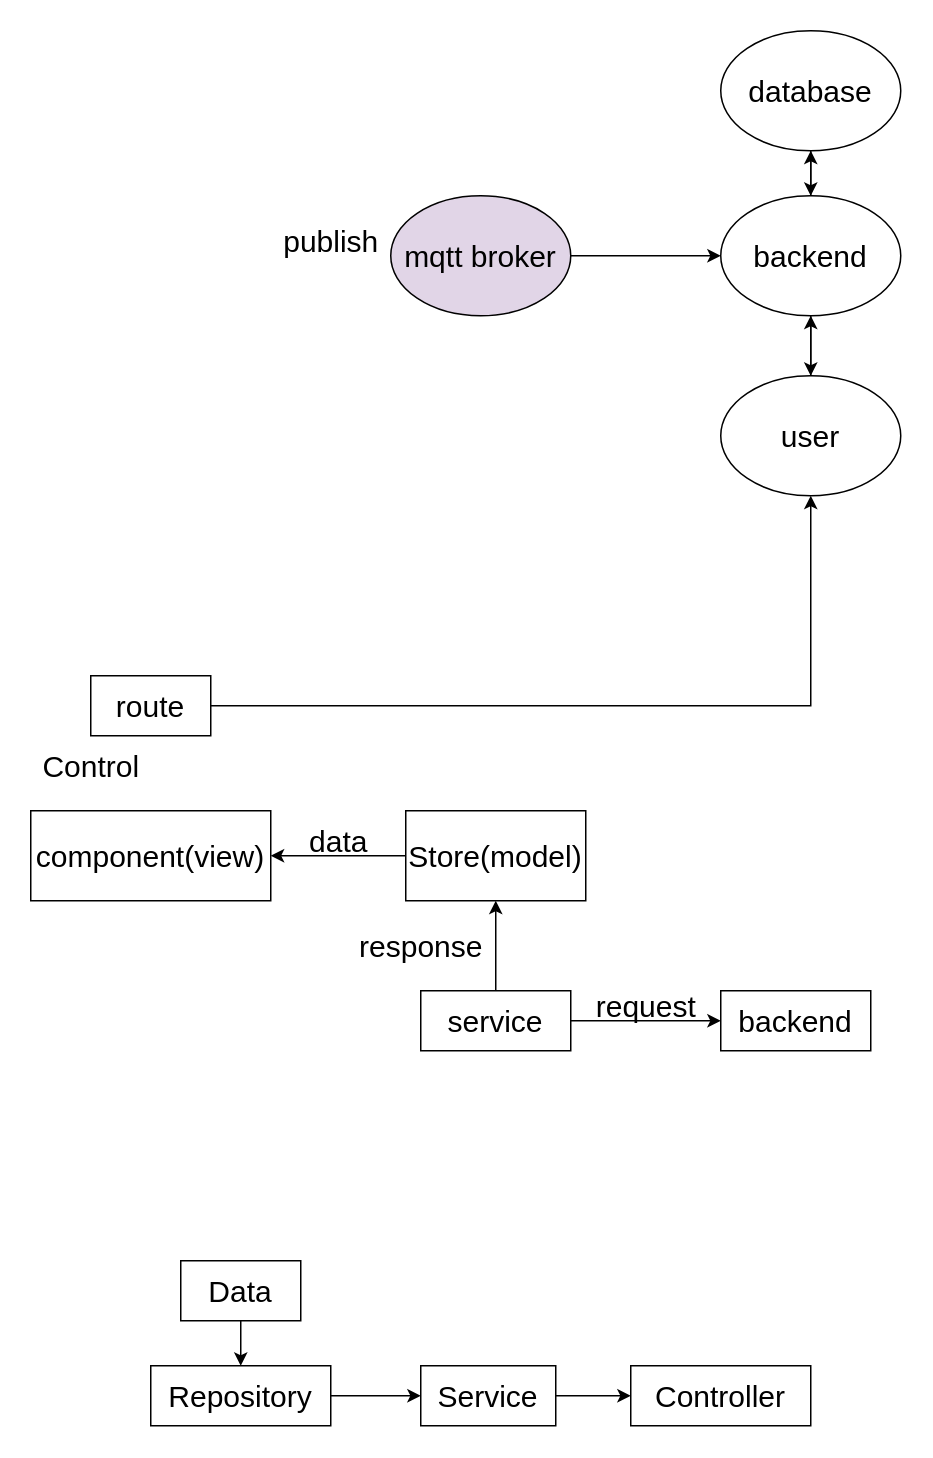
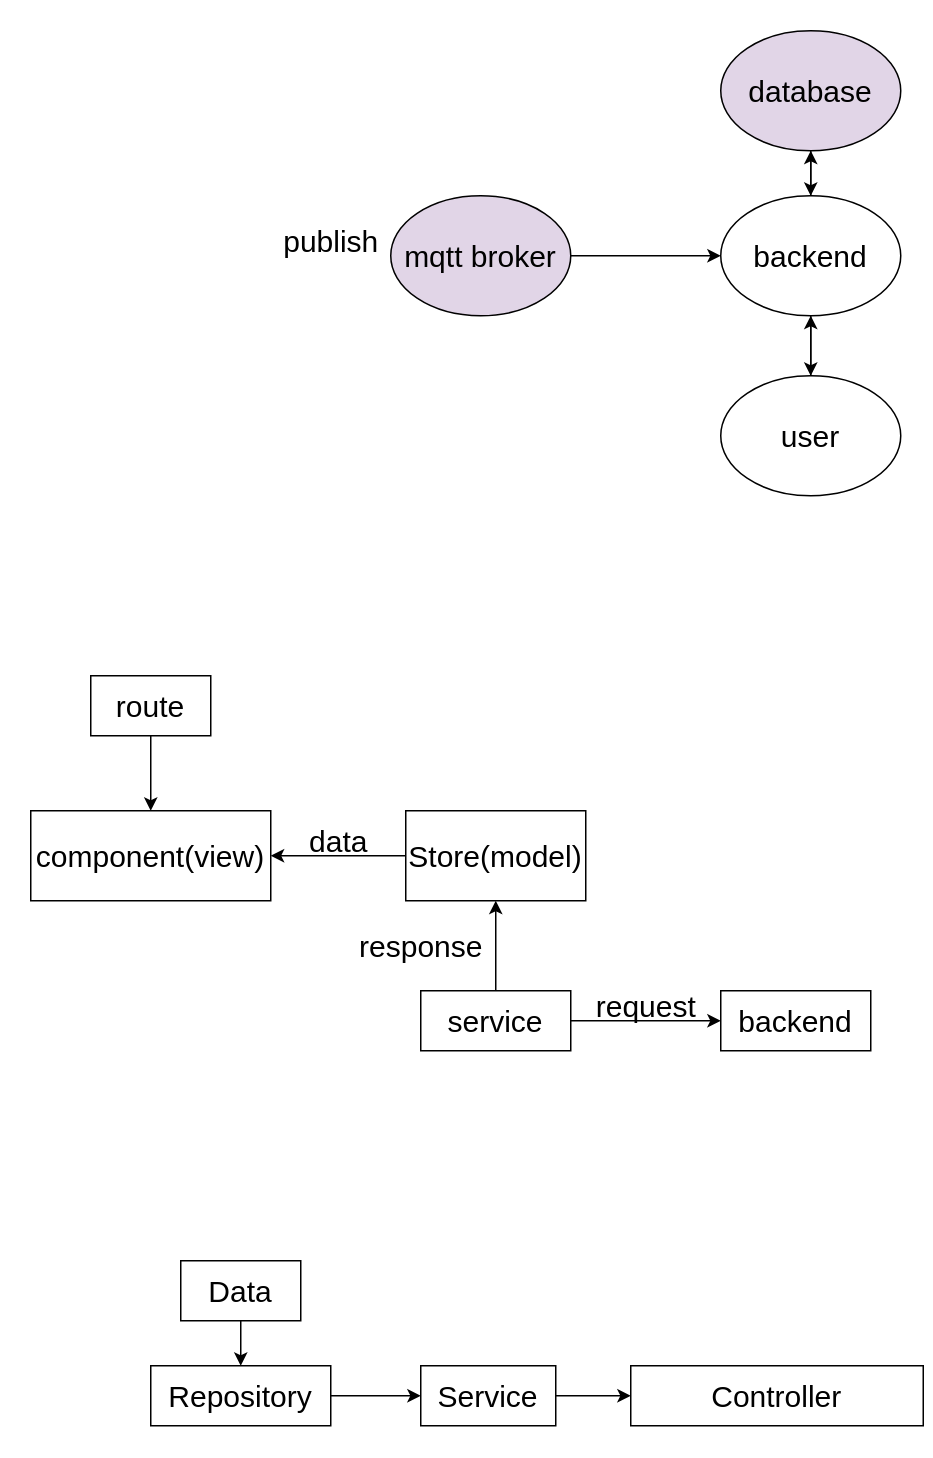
  <mxCell id="0" />
  <mxCell id="1" parent="0" />
  <mxCell id="2" style="edgeStyle=orthogonalEdgeStyle;rounded=0;orthogonalLoop=1;jettySize=auto;html=1;entryX=0;entryY=0.5;entryDx=0;entryDy=0;" edge="1" parent="1" source="3" target="6"><mxGeometry relative="1" as="geometry" /></mxCell>
  <mxCell id="3" value="&lt;font style=&quot;font-size: 20px&quot;&gt;mqtt broker&lt;/font&gt;" style="ellipse;whiteSpace=wrap;html=1;fillColor=#e1d5e7;" vertex="1" parent="1"><mxGeometry x="260" y="130" width="120" height="80" as="geometry" /></mxCell>
  <mxCell id="4" value="" style="edgeStyle=orthogonalEdgeStyle;rounded=0;orthogonalLoop=1;jettySize=auto;html=1;" edge="1" parent="1" source="6" target="8"><mxGeometry relative="1" as="geometry" /></mxCell>
  <mxCell id="5" value="" style="edgeStyle=orthogonalEdgeStyle;rounded=0;orthogonalLoop=1;jettySize=auto;html=1;" edge="1" parent="1" source="6" target="11"><mxGeometry relative="1" as="geometry" /></mxCell>
  <mxCell id="6" value="&lt;font style=&quot;font-size: 20px&quot;&gt;backend&lt;/font&gt;" style="ellipse;whiteSpace=wrap;html=1;" vertex="1" parent="1"><mxGeometry x="480" y="130" width="120" height="80" as="geometry" /></mxCell>
  <mxCell id="7" value="" style="edgeStyle=orthogonalEdgeStyle;rounded=0;orthogonalLoop=1;jettySize=auto;html=1;" edge="1" parent="1" source="8" target="6"><mxGeometry relative="1" as="geometry" /></mxCell>
  <mxCell id="8" value="&lt;font style=&quot;font-size: 20px&quot;&gt;user&lt;/font&gt;" style="ellipse;whiteSpace=wrap;html=1;" vertex="1" parent="1"><mxGeometry x="480" y="250" width="120" height="80" as="geometry" /></mxCell>
  <mxCell id="9" value="&lt;font style=&quot;font-size: 20px&quot;&gt;publish&lt;/font&gt;" style="text;html=1;align=center;verticalAlign=middle;resizable=0;points=[];autosize=1;strokeColor=none;" vertex="1" parent="1"><mxGeometry x="180" y="150" width="80" height="20" as="geometry" /></mxCell>
  <mxCell id="10" value="" style="edgeStyle=orthogonalEdgeStyle;rounded=0;orthogonalLoop=1;jettySize=auto;html=1;" edge="1" parent="1" source="11" target="6"><mxGeometry relative="1" as="geometry" /></mxCell>
- <mxCell id="11" value="&lt;font style=&quot;font-size: 20px&quot;&gt;database&lt;/font&gt;" style="ellipse;whiteSpace=wrap;html=1;" vertex="1" parent="1"><mxGeometry x="480" y="20" width="120" height="80" as="geometry" /></mxCell>
+ <mxCell id="11" value="&lt;font style=&quot;font-size: 20px&quot;&gt;database&lt;/font&gt;" style="ellipse;whiteSpace=wrap;html=1;fillColor=#e1d5e7;" vertex="1" parent="1"><mxGeometry x="480" y="20" width="120" height="80" as="geometry" /></mxCell>
  <mxCell id="12" value="&lt;span style=&quot;font-size: 20px&quot;&gt;component(view)&lt;/span&gt;" style="rounded=0;whiteSpace=wrap;html=1;" vertex="1" parent="1"><mxGeometry x="20" y="540" width="160" height="60" as="geometry" /></mxCell>
- <mxCell id="13" value="" style="edgeStyle=orthogonalEdgeStyle;rounded=0;orthogonalLoop=1;jettySize=auto;html=1;" edge="1" parent="1" source="14" target="8"><mxGeometry relative="1" as="geometry" /></mxCell>
+ <mxCell id="13" value="" style="edgeStyle=orthogonalEdgeStyle;rounded=0;orthogonalLoop=1;jettySize=auto;html=1;" edge="1" parent="1" source="14" target="12"><mxGeometry relative="1" as="geometry" /></mxCell>
  <mxCell id="14" value="&lt;font style=&quot;font-size: 20px&quot;&gt;route&lt;/font&gt;" style="rounded=0;whiteSpace=wrap;html=1;" vertex="1" parent="1"><mxGeometry x="60" y="450" width="80" height="40" as="geometry" /></mxCell>
  <mxCell id="15" style="edgeStyle=orthogonalEdgeStyle;rounded=0;orthogonalLoop=1;jettySize=auto;html=1;" edge="1" parent="1" source="16" target="12"><mxGeometry relative="1" as="geometry" /></mxCell>
  <mxCell id="16" value="&lt;span style=&quot;font-size: 20px&quot;&gt;Store(model)&lt;/span&gt;" style="rounded=0;whiteSpace=wrap;html=1;" vertex="1" parent="1"><mxGeometry x="270" y="540" width="120" height="60" as="geometry" /></mxCell>
  <mxCell id="17" value="" style="edgeStyle=orthogonalEdgeStyle;rounded=0;orthogonalLoop=1;jettySize=auto;html=1;" edge="1" parent="1" source="19" target="16"><mxGeometry relative="1" as="geometry" /></mxCell>
  <mxCell id="18" value="" style="edgeStyle=orthogonalEdgeStyle;rounded=0;orthogonalLoop=1;jettySize=auto;html=1;" edge="1" parent="1" source="19" target="23"><mxGeometry relative="1" as="geometry" /></mxCell>
  <mxCell id="19" value="&lt;font style=&quot;font-size: 20px&quot;&gt;service&lt;/font&gt;" style="rounded=0;whiteSpace=wrap;html=1;" vertex="1" parent="1"><mxGeometry x="280" y="660" width="100" height="40" as="geometry" /></mxCell>
- <mxCell id="20" value="&lt;font style=&quot;font-size: 20px&quot;&gt;Control&lt;/font&gt;" style="text;html=1;align=center;verticalAlign=middle;resizable=0;points=[];autosize=1;strokeColor=none;" vertex="1" parent="1"><mxGeometry x="20" y="500" width="80" height="20" as="geometry" /></mxCell>
  <mxCell id="21" value="&lt;font style=&quot;font-size: 20px&quot;&gt;data&lt;/font&gt;" style="text;html=1;align=center;verticalAlign=middle;resizable=0;points=[];autosize=1;strokeColor=none;" vertex="1" parent="1"><mxGeometry x="200" y="550" width="50" height="20" as="geometry" /></mxCell>
  <mxCell id="22" value="&lt;font style=&quot;font-size: 20px&quot;&gt;response&lt;/font&gt;" style="text;html=1;align=center;verticalAlign=middle;resizable=0;points=[];autosize=1;strokeColor=none;" vertex="1" parent="1"><mxGeometry x="230" y="620" width="100" height="20" as="geometry" /></mxCell>
  <mxCell id="23" value="&lt;font style=&quot;font-size: 20px&quot;&gt;backend&lt;/font&gt;" style="rounded=0;whiteSpace=wrap;html=1;" vertex="1" parent="1"><mxGeometry x="480" y="660" width="100" height="40" as="geometry" /></mxCell>
  <mxCell id="24" value="&lt;font style=&quot;font-size: 20px&quot;&gt;request&lt;/font&gt;" style="text;html=1;align=center;verticalAlign=middle;resizable=0;points=[];autosize=1;strokeColor=none;" vertex="1" parent="1"><mxGeometry x="390" y="660" width="80" height="20" as="geometry" /></mxCell>
- <mxCell id="25" value="&lt;font style=&quot;font-size: 20px&quot;&gt;Controller&lt;/font&gt;" style="rounded=0;whiteSpace=wrap;html=1;" vertex="1" parent="1"><mxGeometry x="420" y="910" width="120" height="40" as="geometry" /></mxCell>
+ <mxCell id="25" value="&lt;font style=&quot;font-size: 20px&quot;&gt;Controller&lt;/font&gt;" style="rounded=0;whiteSpace=wrap;html=1;" vertex="1" parent="1"><mxGeometry x="420" y="910" width="195" height="40" as="geometry" /></mxCell>
  <mxCell id="26" value="" style="edgeStyle=orthogonalEdgeStyle;rounded=0;orthogonalLoop=1;jettySize=auto;html=1;" edge="1" parent="1" source="27" target="29"><mxGeometry relative="1" as="geometry" /></mxCell>
  <mxCell id="27" value="&lt;font style=&quot;font-size: 20px&quot;&gt;Data&lt;/font&gt;" style="rounded=0;whiteSpace=wrap;html=1;" vertex="1" parent="1"><mxGeometry x="120" y="840" width="80" height="40" as="geometry" /></mxCell>
  <mxCell id="28" value="" style="edgeStyle=orthogonalEdgeStyle;rounded=0;orthogonalLoop=1;jettySize=auto;html=1;" edge="1" parent="1" source="29" target="31"><mxGeometry relative="1" as="geometry" /></mxCell>
  <mxCell id="29" value="&lt;font style=&quot;font-size: 20px&quot;&gt;Repository&lt;/font&gt;" style="rounded=0;whiteSpace=wrap;html=1;" vertex="1" parent="1"><mxGeometry x="100" y="910" width="120" height="40" as="geometry" /></mxCell>
  <mxCell id="30" value="" style="edgeStyle=orthogonalEdgeStyle;rounded=0;orthogonalLoop=1;jettySize=auto;html=1;" edge="1" parent="1" source="31" target="25"><mxGeometry relative="1" as="geometry" /></mxCell>
  <mxCell id="31" value="&lt;font style=&quot;font-size: 20px&quot;&gt;Service&lt;/font&gt;" style="rounded=0;whiteSpace=wrap;html=1;" vertex="1" parent="1"><mxGeometry x="280" y="910" width="90" height="40" as="geometry" /></mxCell>
